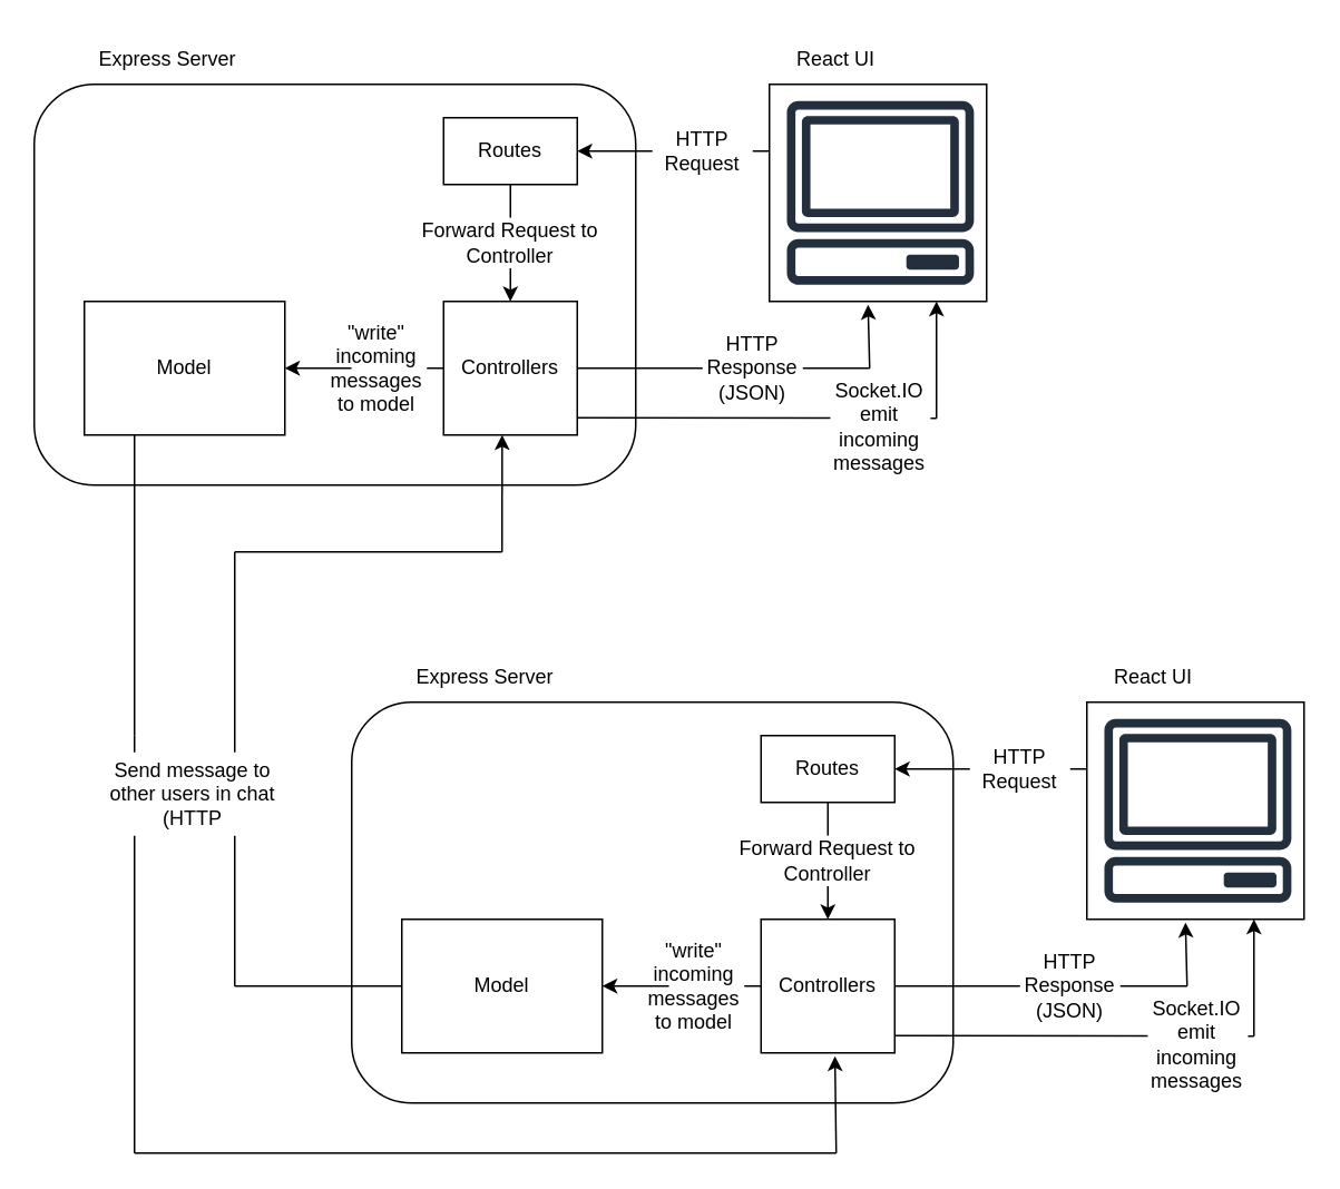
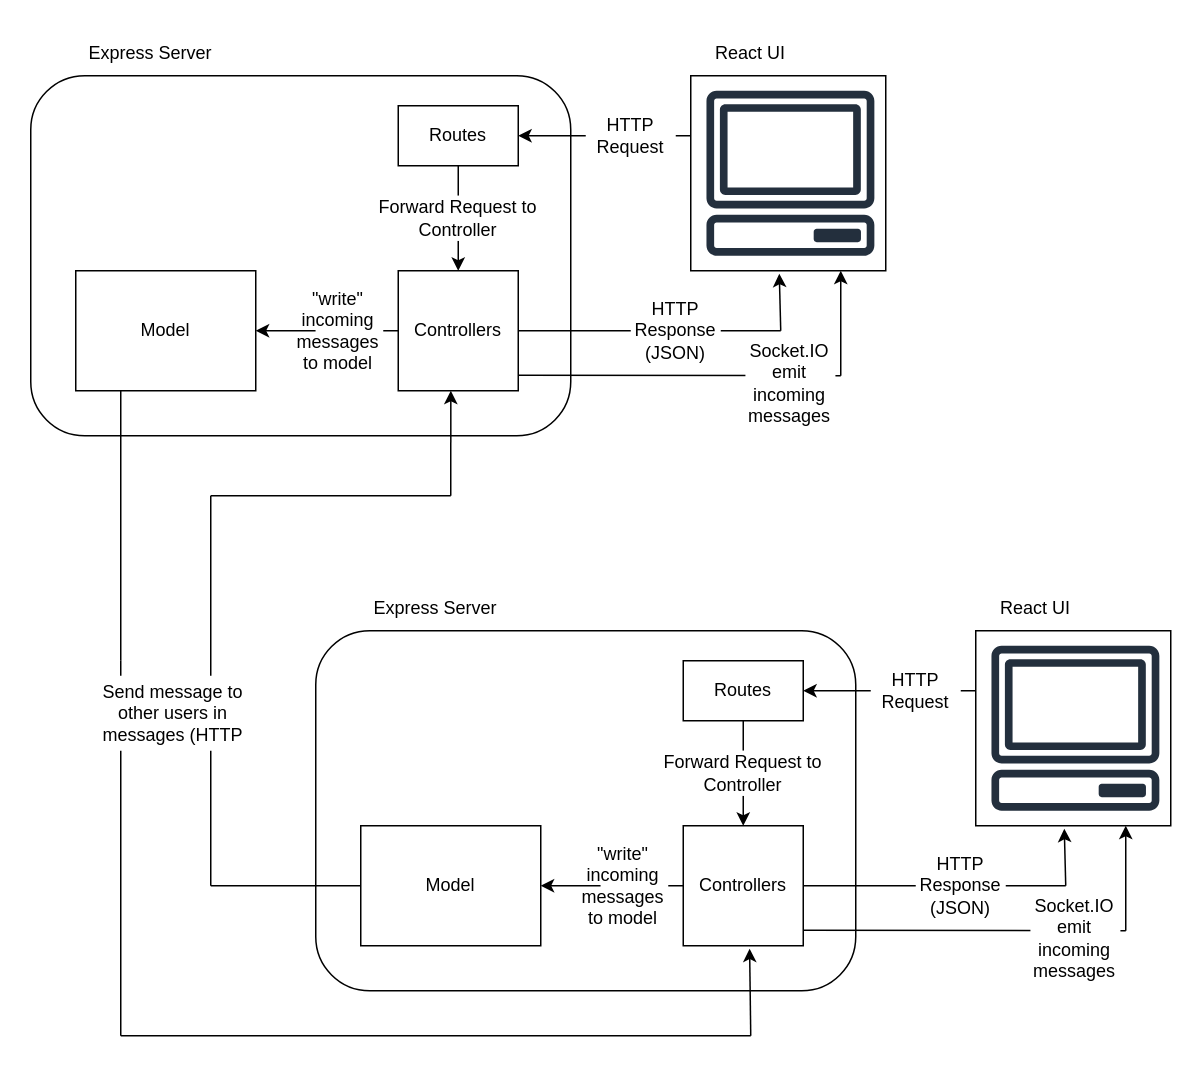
  <mxCell id="0" />
  <mxCell id="1" parent="0" />
  <mxCell id="2" value="" style="whiteSpace=wrap;html=1;aspect=fixed;" vertex="1" parent="1"><mxGeometry x="460" y="50" width="130" height="130" as="geometry" /></mxCell>
  <mxCell id="3" value="" style="rounded=1;whiteSpace=wrap;html=1;movable=1;resizable=1;rotatable=1;deletable=1;editable=1;locked=0;connectable=1;" vertex="1" parent="1"><mxGeometry x="20" y="50" width="360" height="240" as="geometry" /></mxCell>
  <mxCell id="4" value="" style="rounded=0;whiteSpace=wrap;html=1;" vertex="1" parent="1"><mxGeometry x="265" y="70" width="80" height="40" as="geometry" /></mxCell>
  <mxCell id="5" value="" style="whiteSpace=wrap;html=1;aspect=fixed;" vertex="1" parent="1"><mxGeometry x="265" y="180" width="80" height="80" as="geometry" /></mxCell>
  <mxCell id="6" value="" style="sketch=0;outlineConnect=0;fontColor=#232F3E;gradientColor=none;fillColor=#232F3D;strokeColor=none;dashed=0;verticalLabelPosition=bottom;verticalAlign=top;align=center;html=1;fontSize=12;fontStyle=0;aspect=fixed;pointerEvents=1;shape=mxgraph.aws4.client;" vertex="1" parent="1"><mxGeometry x="470" y="60" width="112.89" height="110" as="geometry" /></mxCell>
  <mxCell id="7" value="" style="endArrow=classic;html=1;rounded=0;exitX=0.5;exitY=1;exitDx=0;exitDy=0;entryX=0.5;entryY=0;entryDx=0;entryDy=0;startArrow=none;" edge="1" parent="1" source="14" target="5"><mxGeometry width="50" height="50" relative="1" as="geometry"><mxPoint x="295" y="220" as="sourcePoint" /><mxPoint x="345" y="170" as="targetPoint" /></mxGeometry></mxCell>
  <mxCell id="8" value="Routes&lt;br&gt;" style="text;html=1;strokeColor=none;fillColor=none;align=center;verticalAlign=middle;whiteSpace=wrap;rounded=0;" vertex="1" parent="1"><mxGeometry x="275" y="75" width="60" height="30" as="geometry" /></mxCell>
  <mxCell id="9" value="Controllers" style="text;html=1;strokeColor=none;fillColor=none;align=center;verticalAlign=middle;whiteSpace=wrap;rounded=0;" vertex="1" parent="1"><mxGeometry x="275" y="205" width="60" height="30" as="geometry" /></mxCell>
  <mxCell id="10" value="" style="rounded=0;whiteSpace=wrap;html=1;" vertex="1" parent="1"><mxGeometry x="50" y="180" width="120" height="80" as="geometry" /></mxCell>
  <mxCell id="11" value="Model" style="text;html=1;strokeColor=none;fillColor=none;align=center;verticalAlign=middle;whiteSpace=wrap;rounded=0;" vertex="1" parent="1"><mxGeometry x="80" y="205" width="60" height="30" as="geometry" /></mxCell>
  <mxCell id="12" value="" style="endArrow=classic;html=1;rounded=0;exitX=0;exitY=0.5;exitDx=0;exitDy=0;entryX=1;entryY=0.5;entryDx=0;entryDy=0;startArrow=none;" edge="1" parent="1" source="16" target="10"><mxGeometry width="50" height="50" relative="1" as="geometry"><mxPoint x="200" y="210" as="sourcePoint" /><mxPoint x="250" y="160" as="targetPoint" /></mxGeometry></mxCell>
  <mxCell id="13" value="" style="endArrow=none;html=1;rounded=0;exitX=0.5;exitY=1;exitDx=0;exitDy=0;entryX=0.5;entryY=0;entryDx=0;entryDy=0;" edge="1" parent="1" source="4" target="14"><mxGeometry width="50" height="50" relative="1" as="geometry"><mxPoint x="305" y="120" as="sourcePoint" /><mxPoint x="305" y="180" as="targetPoint" /></mxGeometry></mxCell>
  <mxCell id="14" value="Forward Request to Controller" style="text;html=1;strokeColor=none;fillColor=default;align=center;verticalAlign=middle;whiteSpace=wrap;rounded=0;" vertex="1" parent="1"><mxGeometry x="250" y="130" width="110" height="30" as="geometry" /></mxCell>
  <mxCell id="15" value="" style="endArrow=none;html=1;rounded=0;exitX=0;exitY=0.5;exitDx=0;exitDy=0;entryX=1;entryY=0.5;entryDx=0;entryDy=0;" edge="1" parent="1" source="5"><mxGeometry width="50" height="50" relative="1" as="geometry"><mxPoint x="265" y="220" as="sourcePoint" /><mxPoint x="255" y="220" as="targetPoint" /></mxGeometry></mxCell>
  <mxCell id="16" value="&quot;write&quot; incoming messages to model" style="text;html=1;strokeColor=none;fillColor=default;align=center;verticalAlign=middle;whiteSpace=wrap;rounded=0;" vertex="1" parent="1"><mxGeometry x="210" y="205" width="30" height="30" as="geometry" /></mxCell>
  <mxCell id="17" value="Express Server" style="text;html=1;strokeColor=none;fillColor=none;align=center;verticalAlign=middle;whiteSpace=wrap;rounded=0;" vertex="1" parent="1"><mxGeometry x="40" y="20" width="120" height="30" as="geometry" /></mxCell>
  <mxCell id="18" value="React UI" style="text;html=1;strokeColor=none;fillColor=none;align=center;verticalAlign=middle;whiteSpace=wrap;rounded=0;" vertex="1" parent="1"><mxGeometry x="470" y="20" width="60" height="30" as="geometry" /></mxCell>
  <mxCell id="19" value="" style="endArrow=classic;html=1;rounded=0;entryX=1;entryY=0.5;entryDx=0;entryDy=0;" edge="1" parent="1" target="4"><mxGeometry width="50" height="50" relative="1" as="geometry"><mxPoint x="460" y="90" as="sourcePoint" /><mxPoint x="450" y="130" as="targetPoint" /></mxGeometry></mxCell>
  <mxCell id="20" value="HTTP Request" style="text;html=1;strokeColor=none;fillColor=default;align=center;verticalAlign=middle;whiteSpace=wrap;rounded=0;" vertex="1" parent="1"><mxGeometry x="390" y="75" width="60" height="30" as="geometry" /></mxCell>
  <mxCell id="21" value="" style="endArrow=none;html=1;rounded=0;exitX=1;exitY=0.5;exitDx=0;exitDy=0;" edge="1" parent="1" source="5"><mxGeometry width="50" height="50" relative="1" as="geometry"><mxPoint x="400" y="190" as="sourcePoint" /><mxPoint x="520" y="220" as="targetPoint" /></mxGeometry></mxCell>
  <mxCell id="22" value="" style="endArrow=classic;html=1;rounded=0;entryX=0.454;entryY=1.015;entryDx=0;entryDy=0;entryPerimeter=0;" edge="1" parent="1" target="2"><mxGeometry width="50" height="50" relative="1" as="geometry"><mxPoint x="520" y="220" as="sourcePoint" /><mxPoint x="450" y="140" as="targetPoint" /></mxGeometry></mxCell>
  <mxCell id="23" value="HTTP Response (JSON)" style="text;html=1;strokeColor=none;fillColor=default;align=center;verticalAlign=middle;whiteSpace=wrap;rounded=0;" vertex="1" parent="1"><mxGeometry x="420" y="205" width="60" height="30" as="geometry" /></mxCell>
  <mxCell id="24" value="" style="endArrow=none;html=1;rounded=0;exitX=1.002;exitY=0.87;exitDx=0;exitDy=0;exitPerimeter=0;" edge="1" parent="1" source="5"><mxGeometry width="50" height="50" relative="1" as="geometry"><mxPoint x="400" y="180" as="sourcePoint" /><mxPoint x="560" y="250" as="targetPoint" /></mxGeometry></mxCell>
  <mxCell id="25" value="" style="endArrow=classic;html=1;rounded=0;" edge="1" parent="1"><mxGeometry width="50" height="50" relative="1" as="geometry"><mxPoint x="560" y="250" as="sourcePoint" /><mxPoint x="560" y="180" as="targetPoint" /></mxGeometry></mxCell>
  <mxCell id="26" value="Socket.IO emit incoming messages" style="text;html=1;strokeColor=none;fillColor=default;align=center;verticalAlign=middle;whiteSpace=wrap;rounded=0;" vertex="1" parent="1"><mxGeometry x="496.45" y="240" width="60" height="30" as="geometry" /></mxCell>
  <mxCell id="27" value="" style="whiteSpace=wrap;html=1;aspect=fixed;" vertex="1" parent="1"><mxGeometry x="650" y="420" width="130" height="130" as="geometry" /></mxCell>
  <mxCell id="28" value="" style="rounded=1;whiteSpace=wrap;html=1;movable=1;resizable=1;rotatable=1;deletable=1;editable=1;locked=0;connectable=1;" vertex="1" parent="1"><mxGeometry x="210" y="420" width="360" height="240" as="geometry" /></mxCell>
  <mxCell id="29" value="" style="rounded=0;whiteSpace=wrap;html=1;" vertex="1" parent="1"><mxGeometry x="455" y="440" width="80" height="40" as="geometry" /></mxCell>
  <mxCell id="30" value="" style="whiteSpace=wrap;html=1;aspect=fixed;" vertex="1" parent="1"><mxGeometry x="455" y="550" width="80" height="80" as="geometry" /></mxCell>
  <mxCell id="31" value="" style="sketch=0;outlineConnect=0;fontColor=#232F3E;gradientColor=none;fillColor=#232F3D;strokeColor=none;dashed=0;verticalLabelPosition=bottom;verticalAlign=top;align=center;html=1;fontSize=12;fontStyle=0;aspect=fixed;pointerEvents=1;shape=mxgraph.aws4.client;" vertex="1" parent="1"><mxGeometry x="660" y="430" width="112.89" height="110" as="geometry" /></mxCell>
  <mxCell id="32" value="" style="endArrow=classic;html=1;rounded=0;exitX=0.5;exitY=1;exitDx=0;exitDy=0;entryX=0.5;entryY=0;entryDx=0;entryDy=0;startArrow=none;" edge="1" parent="1" source="39" target="30"><mxGeometry width="50" height="50" relative="1" as="geometry"><mxPoint x="485" y="590" as="sourcePoint" /><mxPoint x="535" y="540" as="targetPoint" /></mxGeometry></mxCell>
  <mxCell id="33" value="Routes&lt;br&gt;" style="text;html=1;strokeColor=none;fillColor=none;align=center;verticalAlign=middle;whiteSpace=wrap;rounded=0;" vertex="1" parent="1"><mxGeometry x="465" y="445" width="60" height="30" as="geometry" /></mxCell>
  <mxCell id="34" value="Controllers" style="text;html=1;strokeColor=none;fillColor=none;align=center;verticalAlign=middle;whiteSpace=wrap;rounded=0;" vertex="1" parent="1"><mxGeometry x="465" y="575" width="60" height="30" as="geometry" /></mxCell>
  <mxCell id="35" value="" style="rounded=0;whiteSpace=wrap;html=1;" vertex="1" parent="1"><mxGeometry x="240" y="550" width="120" height="80" as="geometry" /></mxCell>
  <mxCell id="36" value="Model" style="text;html=1;strokeColor=none;fillColor=none;align=center;verticalAlign=middle;whiteSpace=wrap;rounded=0;" vertex="1" parent="1"><mxGeometry x="270" y="575" width="60" height="30" as="geometry" /></mxCell>
  <mxCell id="37" value="" style="endArrow=classic;html=1;rounded=0;exitX=0;exitY=0.5;exitDx=0;exitDy=0;entryX=1;entryY=0.5;entryDx=0;entryDy=0;startArrow=none;" edge="1" parent="1" source="41" target="35"><mxGeometry width="50" height="50" relative="1" as="geometry"><mxPoint x="390" y="580" as="sourcePoint" /><mxPoint x="440" y="530" as="targetPoint" /></mxGeometry></mxCell>
  <mxCell id="38" value="" style="endArrow=none;html=1;rounded=0;exitX=0.5;exitY=1;exitDx=0;exitDy=0;entryX=0.5;entryY=0;entryDx=0;entryDy=0;" edge="1" parent="1" source="29" target="39"><mxGeometry width="50" height="50" relative="1" as="geometry"><mxPoint x="495" y="490" as="sourcePoint" /><mxPoint x="495" y="550" as="targetPoint" /></mxGeometry></mxCell>
  <mxCell id="39" value="Forward Request to Controller" style="text;html=1;strokeColor=none;fillColor=default;align=center;verticalAlign=middle;whiteSpace=wrap;rounded=0;" vertex="1" parent="1"><mxGeometry x="440" y="500" width="110" height="30" as="geometry" /></mxCell>
  <mxCell id="40" value="" style="endArrow=none;html=1;rounded=0;exitX=0;exitY=0.5;exitDx=0;exitDy=0;entryX=1;entryY=0.5;entryDx=0;entryDy=0;" edge="1" parent="1" source="30"><mxGeometry width="50" height="50" relative="1" as="geometry"><mxPoint x="455" y="590" as="sourcePoint" /><mxPoint x="445" y="590" as="targetPoint" /></mxGeometry></mxCell>
  <mxCell id="41" value="&quot;write&quot; incoming messages to model" style="text;html=1;strokeColor=none;fillColor=default;align=center;verticalAlign=middle;whiteSpace=wrap;rounded=0;" vertex="1" parent="1"><mxGeometry x="400" y="575" width="30" height="30" as="geometry" /></mxCell>
  <mxCell id="42" value="Express Server" style="text;html=1;strokeColor=none;fillColor=none;align=center;verticalAlign=middle;whiteSpace=wrap;rounded=0;" vertex="1" parent="1"><mxGeometry x="230" y="390" width="120" height="30" as="geometry" /></mxCell>
  <mxCell id="43" value="React UI" style="text;html=1;strokeColor=none;fillColor=none;align=center;verticalAlign=middle;whiteSpace=wrap;rounded=0;" vertex="1" parent="1"><mxGeometry x="660" y="390" width="60" height="30" as="geometry" /></mxCell>
  <mxCell id="44" value="" style="endArrow=classic;html=1;rounded=0;entryX=1;entryY=0.5;entryDx=0;entryDy=0;" edge="1" parent="1" target="29"><mxGeometry width="50" height="50" relative="1" as="geometry"><mxPoint x="650" y="460" as="sourcePoint" /><mxPoint x="640" y="500" as="targetPoint" /></mxGeometry></mxCell>
  <mxCell id="45" value="HTTP Request" style="text;html=1;strokeColor=none;fillColor=default;align=center;verticalAlign=middle;whiteSpace=wrap;rounded=0;" vertex="1" parent="1"><mxGeometry x="580" y="445" width="60" height="30" as="geometry" /></mxCell>
  <mxCell id="46" value="" style="endArrow=none;html=1;rounded=0;exitX=1;exitY=0.5;exitDx=0;exitDy=0;" edge="1" parent="1" source="30"><mxGeometry width="50" height="50" relative="1" as="geometry"><mxPoint x="590" y="560" as="sourcePoint" /><mxPoint x="710" y="590" as="targetPoint" /></mxGeometry></mxCell>
  <mxCell id="47" value="" style="endArrow=classic;html=1;rounded=0;entryX=0.454;entryY=1.015;entryDx=0;entryDy=0;entryPerimeter=0;" edge="1" parent="1" target="27"><mxGeometry width="50" height="50" relative="1" as="geometry"><mxPoint x="710" y="590" as="sourcePoint" /><mxPoint x="640" y="510" as="targetPoint" /></mxGeometry></mxCell>
  <mxCell id="48" value="HTTP Response (JSON)" style="text;html=1;strokeColor=none;fillColor=default;align=center;verticalAlign=middle;whiteSpace=wrap;rounded=0;" vertex="1" parent="1"><mxGeometry x="610" y="575" width="60" height="30" as="geometry" /></mxCell>
  <mxCell id="49" value="" style="endArrow=none;html=1;rounded=0;exitX=1.002;exitY=0.87;exitDx=0;exitDy=0;exitPerimeter=0;" edge="1" parent="1" source="30"><mxGeometry width="50" height="50" relative="1" as="geometry"><mxPoint x="590" y="550" as="sourcePoint" /><mxPoint x="750" y="620" as="targetPoint" /></mxGeometry></mxCell>
  <mxCell id="50" value="" style="endArrow=classic;html=1;rounded=0;" edge="1" parent="1"><mxGeometry width="50" height="50" relative="1" as="geometry"><mxPoint x="750" y="620" as="sourcePoint" /><mxPoint x="750" y="550" as="targetPoint" /></mxGeometry></mxCell>
  <mxCell id="51" value="Socket.IO emit incoming messages" style="text;html=1;strokeColor=none;fillColor=default;align=center;verticalAlign=middle;whiteSpace=wrap;rounded=0;" vertex="1" parent="1"><mxGeometry x="686.45" y="610" width="60" height="30" as="geometry" /></mxCell>
  <mxCell id="52" value="" style="endArrow=none;html=1;rounded=0;startArrow=none;" edge="1" parent="1"><mxGeometry width="50" height="50" relative="1" as="geometry"><mxPoint x="80" y="440" as="sourcePoint" /><mxPoint x="80" y="690" as="targetPoint" /></mxGeometry></mxCell>
  <mxCell id="53" value="" style="endArrow=none;html=1;rounded=0;" edge="1" parent="1"><mxGeometry width="50" height="50" relative="1" as="geometry"><mxPoint x="80" y="690" as="sourcePoint" /><mxPoint x="500" y="690" as="targetPoint" /></mxGeometry></mxCell>
  <mxCell id="54" value="" style="endArrow=classic;html=1;rounded=0;entryX=0.553;entryY=1.024;entryDx=0;entryDy=0;entryPerimeter=0;" edge="1" parent="1" target="30"><mxGeometry width="50" height="50" relative="1" as="geometry"><mxPoint x="500" y="690" as="sourcePoint" /><mxPoint x="400" y="350" as="targetPoint" /></mxGeometry></mxCell>
  <mxCell id="55" value="" style="endArrow=none;html=1;rounded=0;exitX=0.25;exitY=1;exitDx=0;exitDy=0;" edge="1" parent="1" source="10"><mxGeometry width="50" height="50" relative="1" as="geometry"><mxPoint x="80" y="260" as="sourcePoint" /><mxPoint x="80" y="440" as="targetPoint" /></mxGeometry></mxCell>
  <mxCell id="56" value="" style="endArrow=none;html=1;rounded=0;exitX=0;exitY=0.5;exitDx=0;exitDy=0;" edge="1" parent="1" source="35"><mxGeometry width="50" height="50" relative="1" as="geometry"><mxPoint x="340" y="410" as="sourcePoint" /><mxPoint x="140" y="590" as="targetPoint" /></mxGeometry></mxCell>
  <mxCell id="57" value="" style="endArrow=none;html=1;rounded=0;" edge="1" parent="1"><mxGeometry width="50" height="50" relative="1" as="geometry"><mxPoint x="140" y="590" as="sourcePoint" /><mxPoint x="140" y="330" as="targetPoint" /></mxGeometry></mxCell>
  <mxCell id="58" value="" style="endArrow=none;html=1;rounded=0;" edge="1" parent="1"><mxGeometry width="50" height="50" relative="1" as="geometry"><mxPoint x="140" y="330" as="sourcePoint" /><mxPoint x="300" y="330" as="targetPoint" /></mxGeometry></mxCell>
  <mxCell id="59" value="" style="endArrow=classic;html=1;rounded=0;entryX=0.438;entryY=1;entryDx=0;entryDy=0;entryPerimeter=0;" edge="1" parent="1" target="5"><mxGeometry width="50" height="50" relative="1" as="geometry"><mxPoint x="300" y="330" as="sourcePoint" /><mxPoint x="390" y="360" as="targetPoint" /></mxGeometry></mxCell>
- <mxCell id="60" value="Send message to other users in chat (HTTP" style="text;html=1;strokeColor=none;fillColor=default;align=center;verticalAlign=middle;whiteSpace=wrap;rounded=0;perimeterSpacing=0;" vertex="1" parent="1"><mxGeometry x="60" y="450" width="110" height="50" as="geometry" /></mxCell>
+ <mxCell id="60" value="Send message to other users in messages (HTTP" style="text;html=1;strokeColor=none;fillColor=default;align=center;verticalAlign=middle;whiteSpace=wrap;rounded=0;perimeterSpacing=0;" vertex="1" parent="1"><mxGeometry x="60" y="450" width="110" height="50" as="geometry" /></mxCell>
